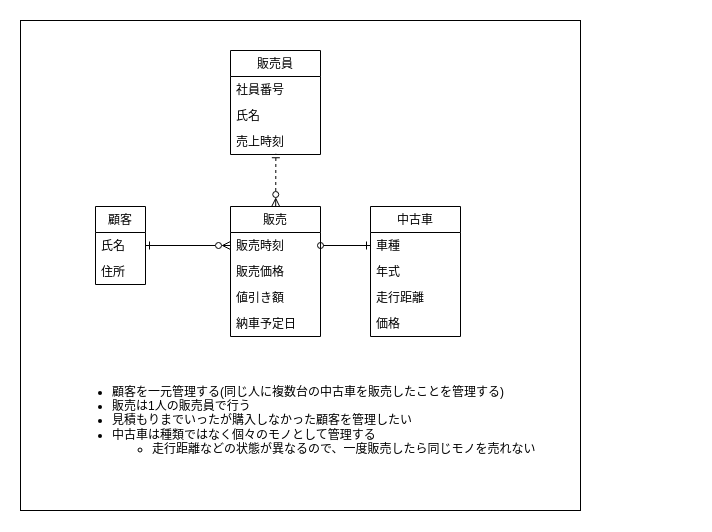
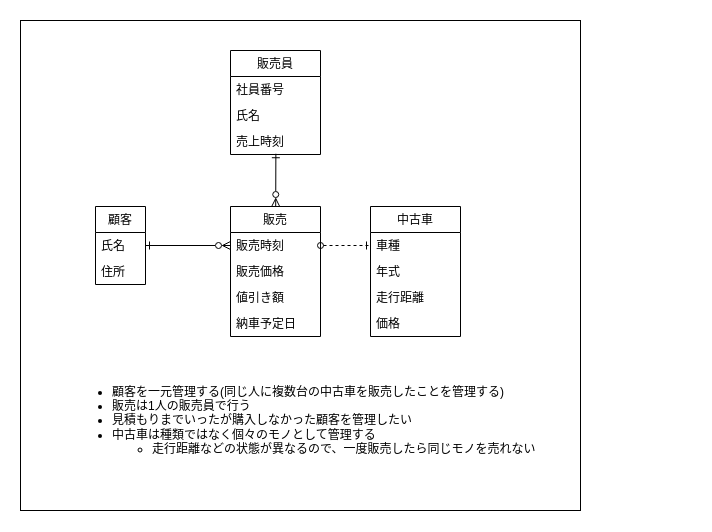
  <mxCell id="0" />
  <mxCell id="1" parent="0" />
  <mxCell id="2" value="" style="rounded=0;whiteSpace=wrap;html=1;" parent="1" vertex="1"><mxGeometry x="20" y="20" width="560" height="490" as="geometry" /></mxCell>
  <mxCell id="3" value="販売員" style="swimlane;fontStyle=0;childLayout=stackLayout;horizontal=1;startSize=26;fillColor=none;horizontalStack=0;resizeParent=1;resizeParentMax=0;resizeLast=0;collapsible=0;marginBottom=0;swimlaneLine=1;strokeColor=default;connectable=1;allowArrows=1;" parent="1" vertex="1"><mxGeometry x="230" y="50" width="90" height="104" as="geometry"><mxRectangle x="390" y="120" width="80" height="26" as="alternateBounds" /></mxGeometry></mxCell>
  <mxCell id="4" value="社員番号" style="text;strokeColor=none;fillColor=none;align=left;verticalAlign=top;spacingLeft=4;spacingRight=4;overflow=hidden;rotatable=0;points=[[0,0.5],[1,0.5]];portConstraint=eastwest;" parent="3" vertex="1"><mxGeometry y="26" width="90" height="26" as="geometry" /></mxCell>
  <mxCell id="5" value="氏名" style="text;strokeColor=none;fillColor=none;align=left;verticalAlign=top;spacingLeft=4;spacingRight=4;overflow=hidden;rotatable=0;points=[[0,0.5],[1,0.5]];portConstraint=eastwest;" parent="3" vertex="1"><mxGeometry y="52" width="90" height="26" as="geometry" /></mxCell>
  <mxCell id="6" value="売上時刻" style="text;strokeColor=none;fillColor=none;align=left;verticalAlign=top;spacingLeft=4;spacingRight=4;overflow=hidden;rotatable=0;points=[[0,0.5],[1,0.5]];portConstraint=eastwest;" parent="3" vertex="1"><mxGeometry y="78" width="90" height="26" as="geometry" /></mxCell>
  <mxCell id="7" value="顧客" style="swimlane;fontStyle=0;childLayout=stackLayout;horizontal=1;startSize=26;fillColor=none;horizontalStack=0;resizeParent=1;resizeParentMax=0;resizeLast=0;collapsible=0;marginBottom=0;swimlaneLine=1;strokeColor=default;connectable=1;allowArrows=1;" parent="1" vertex="1"><mxGeometry x="95" y="206" width="50" height="78" as="geometry"><mxRectangle x="390" y="120" width="80" height="26" as="alternateBounds" /></mxGeometry></mxCell>
  <mxCell id="8" value="氏名" style="text;strokeColor=none;fillColor=none;align=left;verticalAlign=top;spacingLeft=4;spacingRight=4;overflow=hidden;rotatable=0;points=[[0,0.5],[1,0.5]];portConstraint=eastwest;" parent="7" vertex="1"><mxGeometry y="26" width="50" height="26" as="geometry" /></mxCell>
  <mxCell id="9" value="住所" style="text;strokeColor=none;fillColor=none;align=left;verticalAlign=top;spacingLeft=4;spacingRight=4;overflow=hidden;rotatable=0;points=[[0,0.5],[1,0.5]];portConstraint=eastwest;" vertex="1" parent="7"><mxGeometry y="52" width="50" height="26" as="geometry" /></mxCell>
- <mxCell id="10" value="" style="edgeStyle=none;html=1;endArrow=ERone;endFill=0;startArrow=ERzeroToMany;startFill=0;entryX=0.504;entryY=0.971;entryDx=0;entryDy=0;entryPerimeter=0;dashed=1;" parent="1" source="11" target="6" edge="1"><mxGeometry relative="1" as="geometry"><mxPoint x="275" y="160" as="targetPoint" /></mxGeometry></mxCell>
+ <mxCell id="10" value="" style="edgeStyle=none;html=1;endArrow=ERone;endFill=0;startArrow=ERzeroToMany;startFill=0;entryX=0.504;entryY=0.971;entryDx=0;entryDy=0;entryPerimeter=0;" parent="1" source="11" target="6" edge="1"><mxGeometry relative="1" as="geometry"><mxPoint x="275" y="160" as="targetPoint" /></mxGeometry></mxCell>
  <mxCell id="11" value="販売" style="swimlane;fontStyle=0;childLayout=stackLayout;horizontal=1;startSize=26;fillColor=none;horizontalStack=0;resizeParent=1;resizeParentMax=0;resizeLast=0;collapsible=0;marginBottom=0;swimlaneLine=1;strokeColor=default;connectable=1;allowArrows=1;" parent="1" vertex="1"><mxGeometry x="230" y="206" width="90" height="130" as="geometry"><mxRectangle x="390" y="120" width="80" height="26" as="alternateBounds" /></mxGeometry></mxCell>
  <mxCell id="12" value="販売時刻" style="text;strokeColor=none;fillColor=none;align=left;verticalAlign=top;spacingLeft=4;spacingRight=4;overflow=hidden;rotatable=0;points=[[0,0.5],[1,0.5]];portConstraint=eastwest;" parent="11" vertex="1"><mxGeometry y="26" width="90" height="26" as="geometry" /></mxCell>
  <mxCell id="13" value="販売価格" style="text;strokeColor=none;fillColor=none;align=left;verticalAlign=top;spacingLeft=4;spacingRight=4;overflow=hidden;rotatable=0;points=[[0,0.5],[1,0.5]];portConstraint=eastwest;" vertex="1" parent="11"><mxGeometry y="52" width="90" height="26" as="geometry" /></mxCell>
  <mxCell id="14" value="値引き額" style="text;strokeColor=none;fillColor=none;align=left;verticalAlign=top;spacingLeft=4;spacingRight=4;overflow=hidden;rotatable=0;points=[[0,0.5],[1,0.5]];portConstraint=eastwest;" vertex="1" parent="11"><mxGeometry y="78" width="90" height="26" as="geometry" /></mxCell>
  <mxCell id="15" value="納車予定日" style="text;strokeColor=none;fillColor=none;align=left;verticalAlign=top;spacingLeft=4;spacingRight=4;overflow=hidden;rotatable=0;points=[[0,0.5],[1,0.5]];portConstraint=eastwest;" vertex="1" parent="11"><mxGeometry y="104" width="90" height="26" as="geometry" /></mxCell>
  <mxCell id="16" value="中古車" style="swimlane;fontStyle=0;childLayout=stackLayout;horizontal=1;startSize=26;fillColor=none;horizontalStack=0;resizeParent=1;resizeParentMax=0;resizeLast=0;collapsible=0;marginBottom=0;swimlaneLine=1;strokeColor=default;connectable=1;allowArrows=1;" parent="1" vertex="1"><mxGeometry x="370" y="206" width="90" height="130" as="geometry"><mxRectangle x="390" y="120" width="80" height="26" as="alternateBounds" /></mxGeometry></mxCell>
  <mxCell id="17" value="車種" style="text;strokeColor=none;fillColor=none;align=left;verticalAlign=top;spacingLeft=4;spacingRight=4;overflow=hidden;rotatable=0;points=[[0,0.5],[1,0.5]];portConstraint=eastwest;" parent="16" vertex="1"><mxGeometry y="26" width="90" height="26" as="geometry" /></mxCell>
  <mxCell id="18" value="年式" style="text;strokeColor=none;fillColor=none;align=left;verticalAlign=top;spacingLeft=4;spacingRight=4;overflow=hidden;rotatable=0;points=[[0,0.5],[1,0.5]];portConstraint=eastwest;" parent="16" vertex="1"><mxGeometry y="52" width="90" height="26" as="geometry" /></mxCell>
  <mxCell id="19" value="走行距離" style="text;strokeColor=none;fillColor=none;align=left;verticalAlign=top;spacingLeft=4;spacingRight=4;overflow=hidden;rotatable=0;points=[[0,0.5],[1,0.5]];portConstraint=eastwest;" vertex="1" parent="16"><mxGeometry y="78" width="90" height="26" as="geometry" /></mxCell>
  <mxCell id="20" value="価格" style="text;strokeColor=none;fillColor=none;align=left;verticalAlign=top;spacingLeft=4;spacingRight=4;overflow=hidden;rotatable=0;points=[[0,0.5],[1,0.5]];portConstraint=eastwest;" vertex="1" parent="16"><mxGeometry y="104" width="90" height="26" as="geometry" /></mxCell>
- <mxCell id="21" style="edgeStyle=none;html=1;startArrow=oval;startFill=0;endArrow=ERone;endFill=0;" parent="1" source="12" target="17" edge="1"><mxGeometry relative="1" as="geometry" /></mxCell>
+ <mxCell id="21" style="edgeStyle=none;html=1;startArrow=oval;startFill=0;endArrow=ERone;endFill=0;dashed=1;" parent="1" source="12" target="17" edge="1"><mxGeometry relative="1" as="geometry" /></mxCell>
  <mxCell id="22" style="edgeStyle=none;html=1;entryX=0;entryY=0.5;entryDx=0;entryDy=0;startArrow=ERone;startFill=0;endArrow=ERzeroToMany;endFill=0;" edge="1" parent="1" source="8" target="12"><mxGeometry relative="1" as="geometry" /></mxCell>
  <mxCell id="23" value="&lt;ul&gt;&lt;li&gt;顧客を一元管理する(同じ人に複数台の中古車を販売したことを管理する)&lt;/li&gt;&lt;li&gt;販売は1人の販売員で行う&lt;/li&gt;&lt;li&gt;見積もりまでいったが購入しなかった顧客を管理したい&lt;/li&gt;&lt;li&gt;中古車は種類ではなく個々のモノとして管理する&lt;/li&gt;&lt;ul&gt;&lt;li&gt;走行距離などの状態が異なるので、一度販売したら同じモノを売れない&lt;/li&gt;&lt;/ul&gt;&lt;/ul&gt;" style="text;html=1;strokeColor=none;fillColor=none;align=left;verticalAlign=middle;whiteSpace=wrap;rounded=0;" vertex="1" parent="1"><mxGeometry x="70" y="370" width="620" height="100" as="geometry" /></mxCell>
